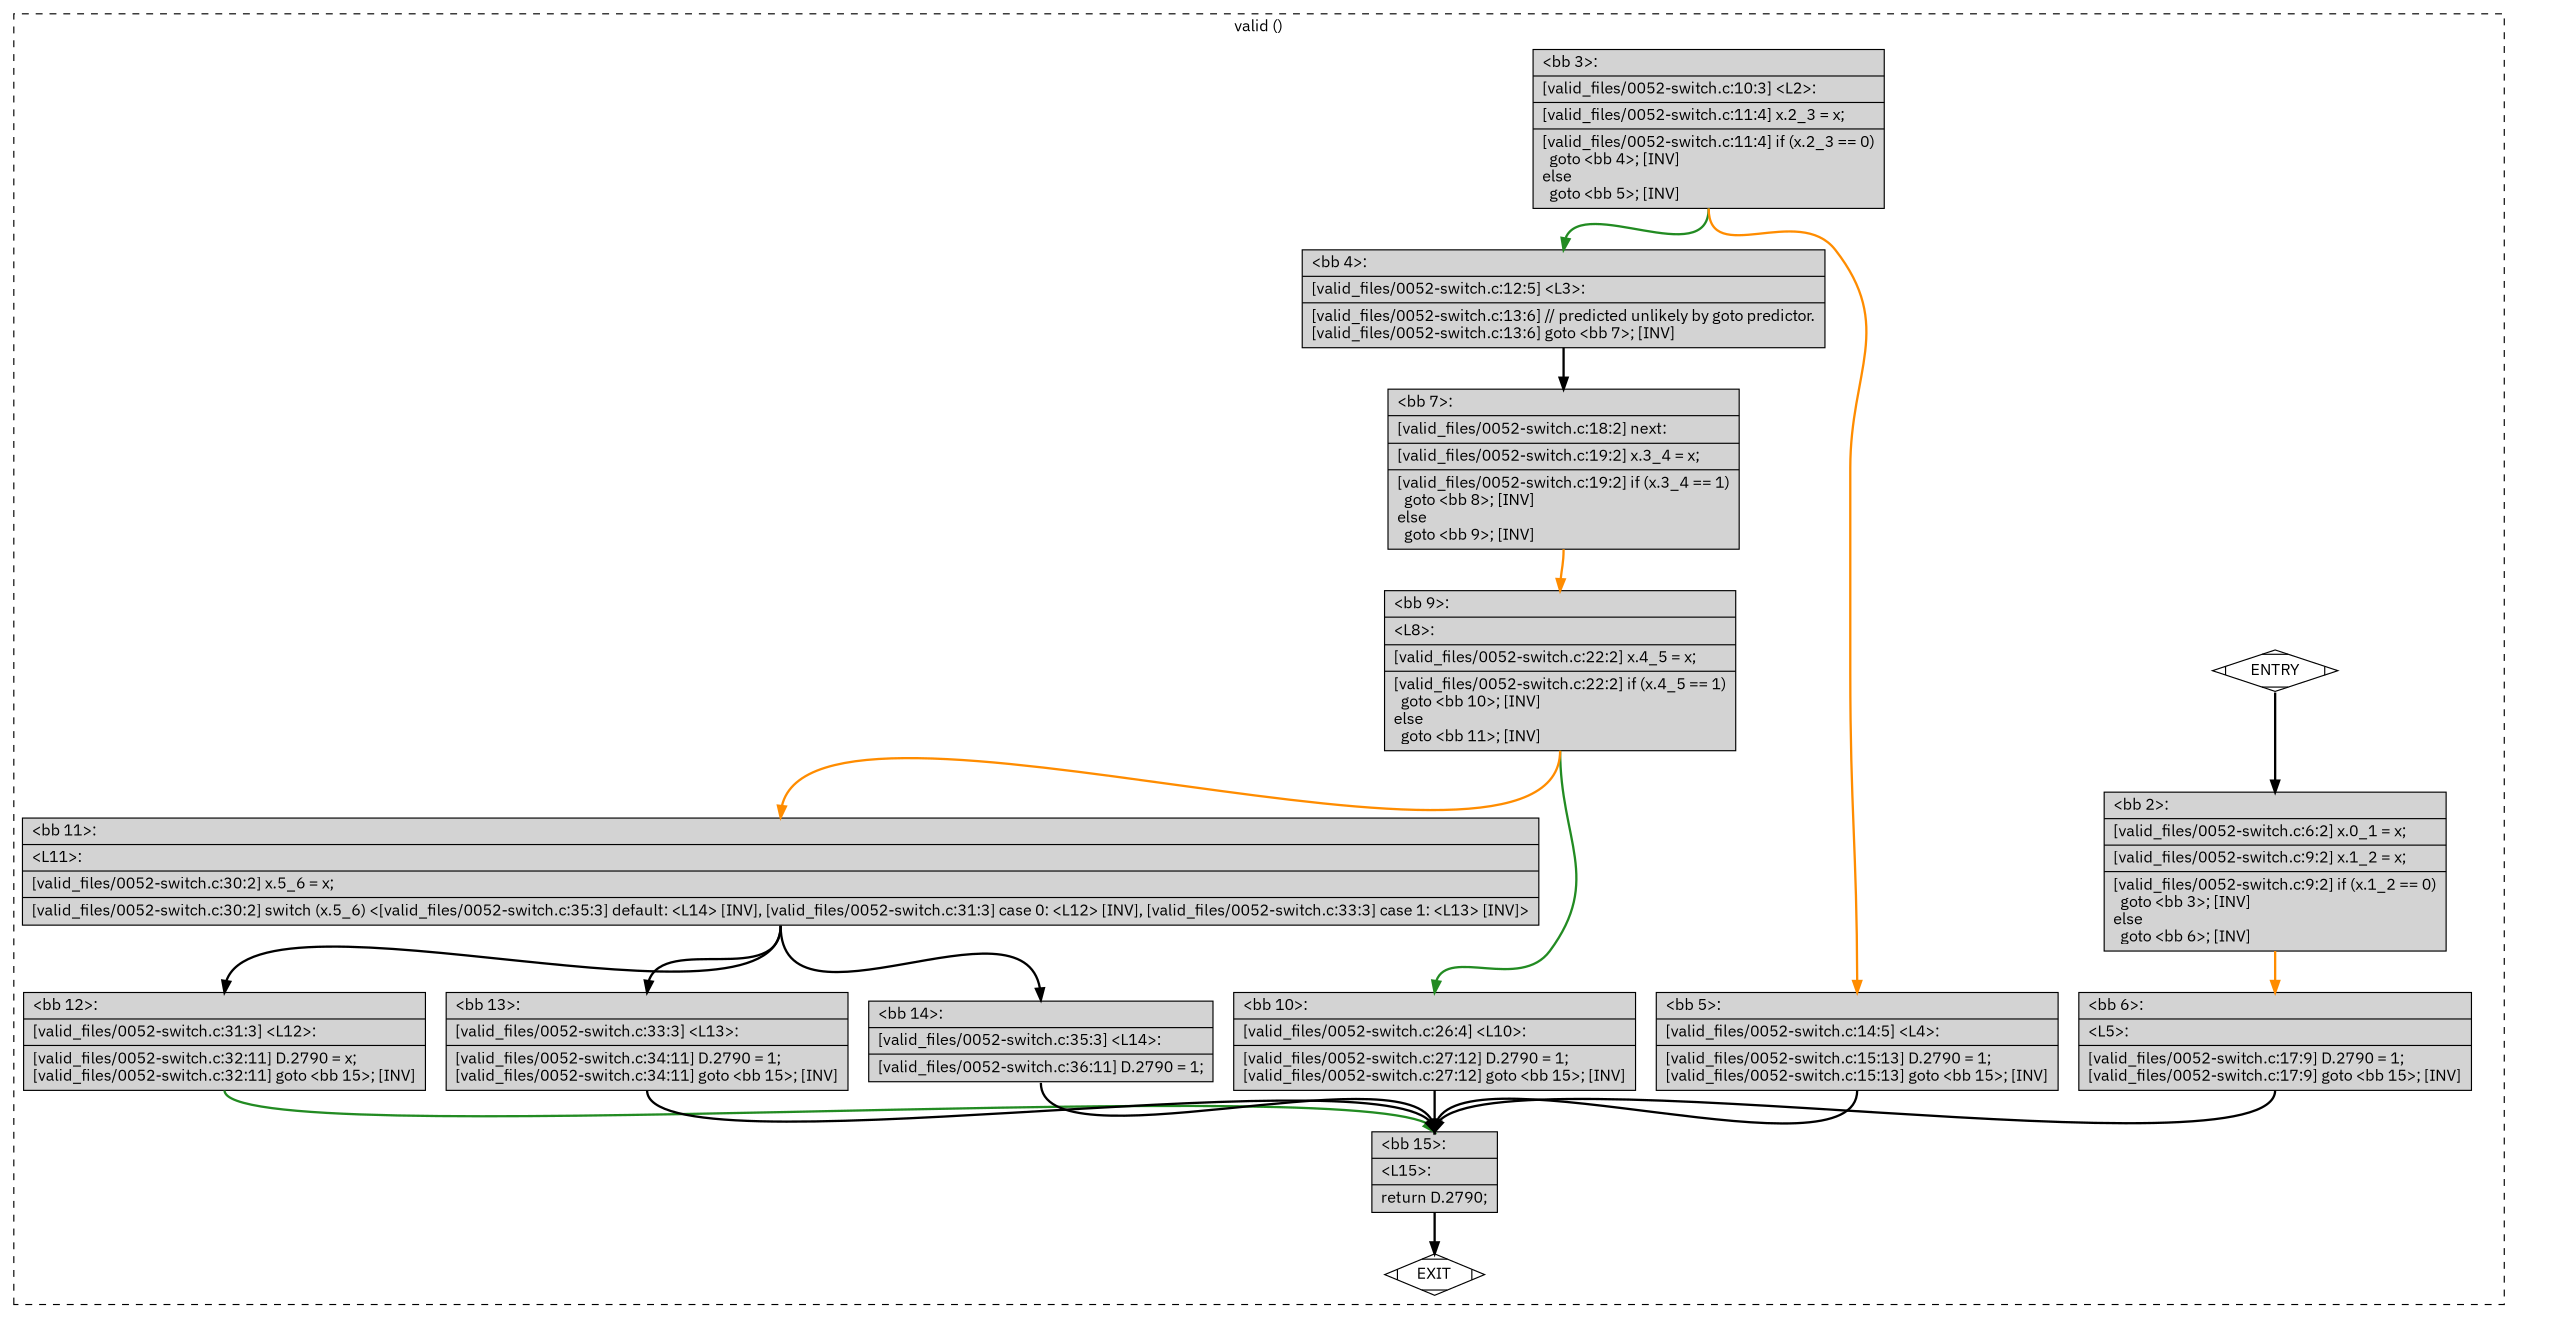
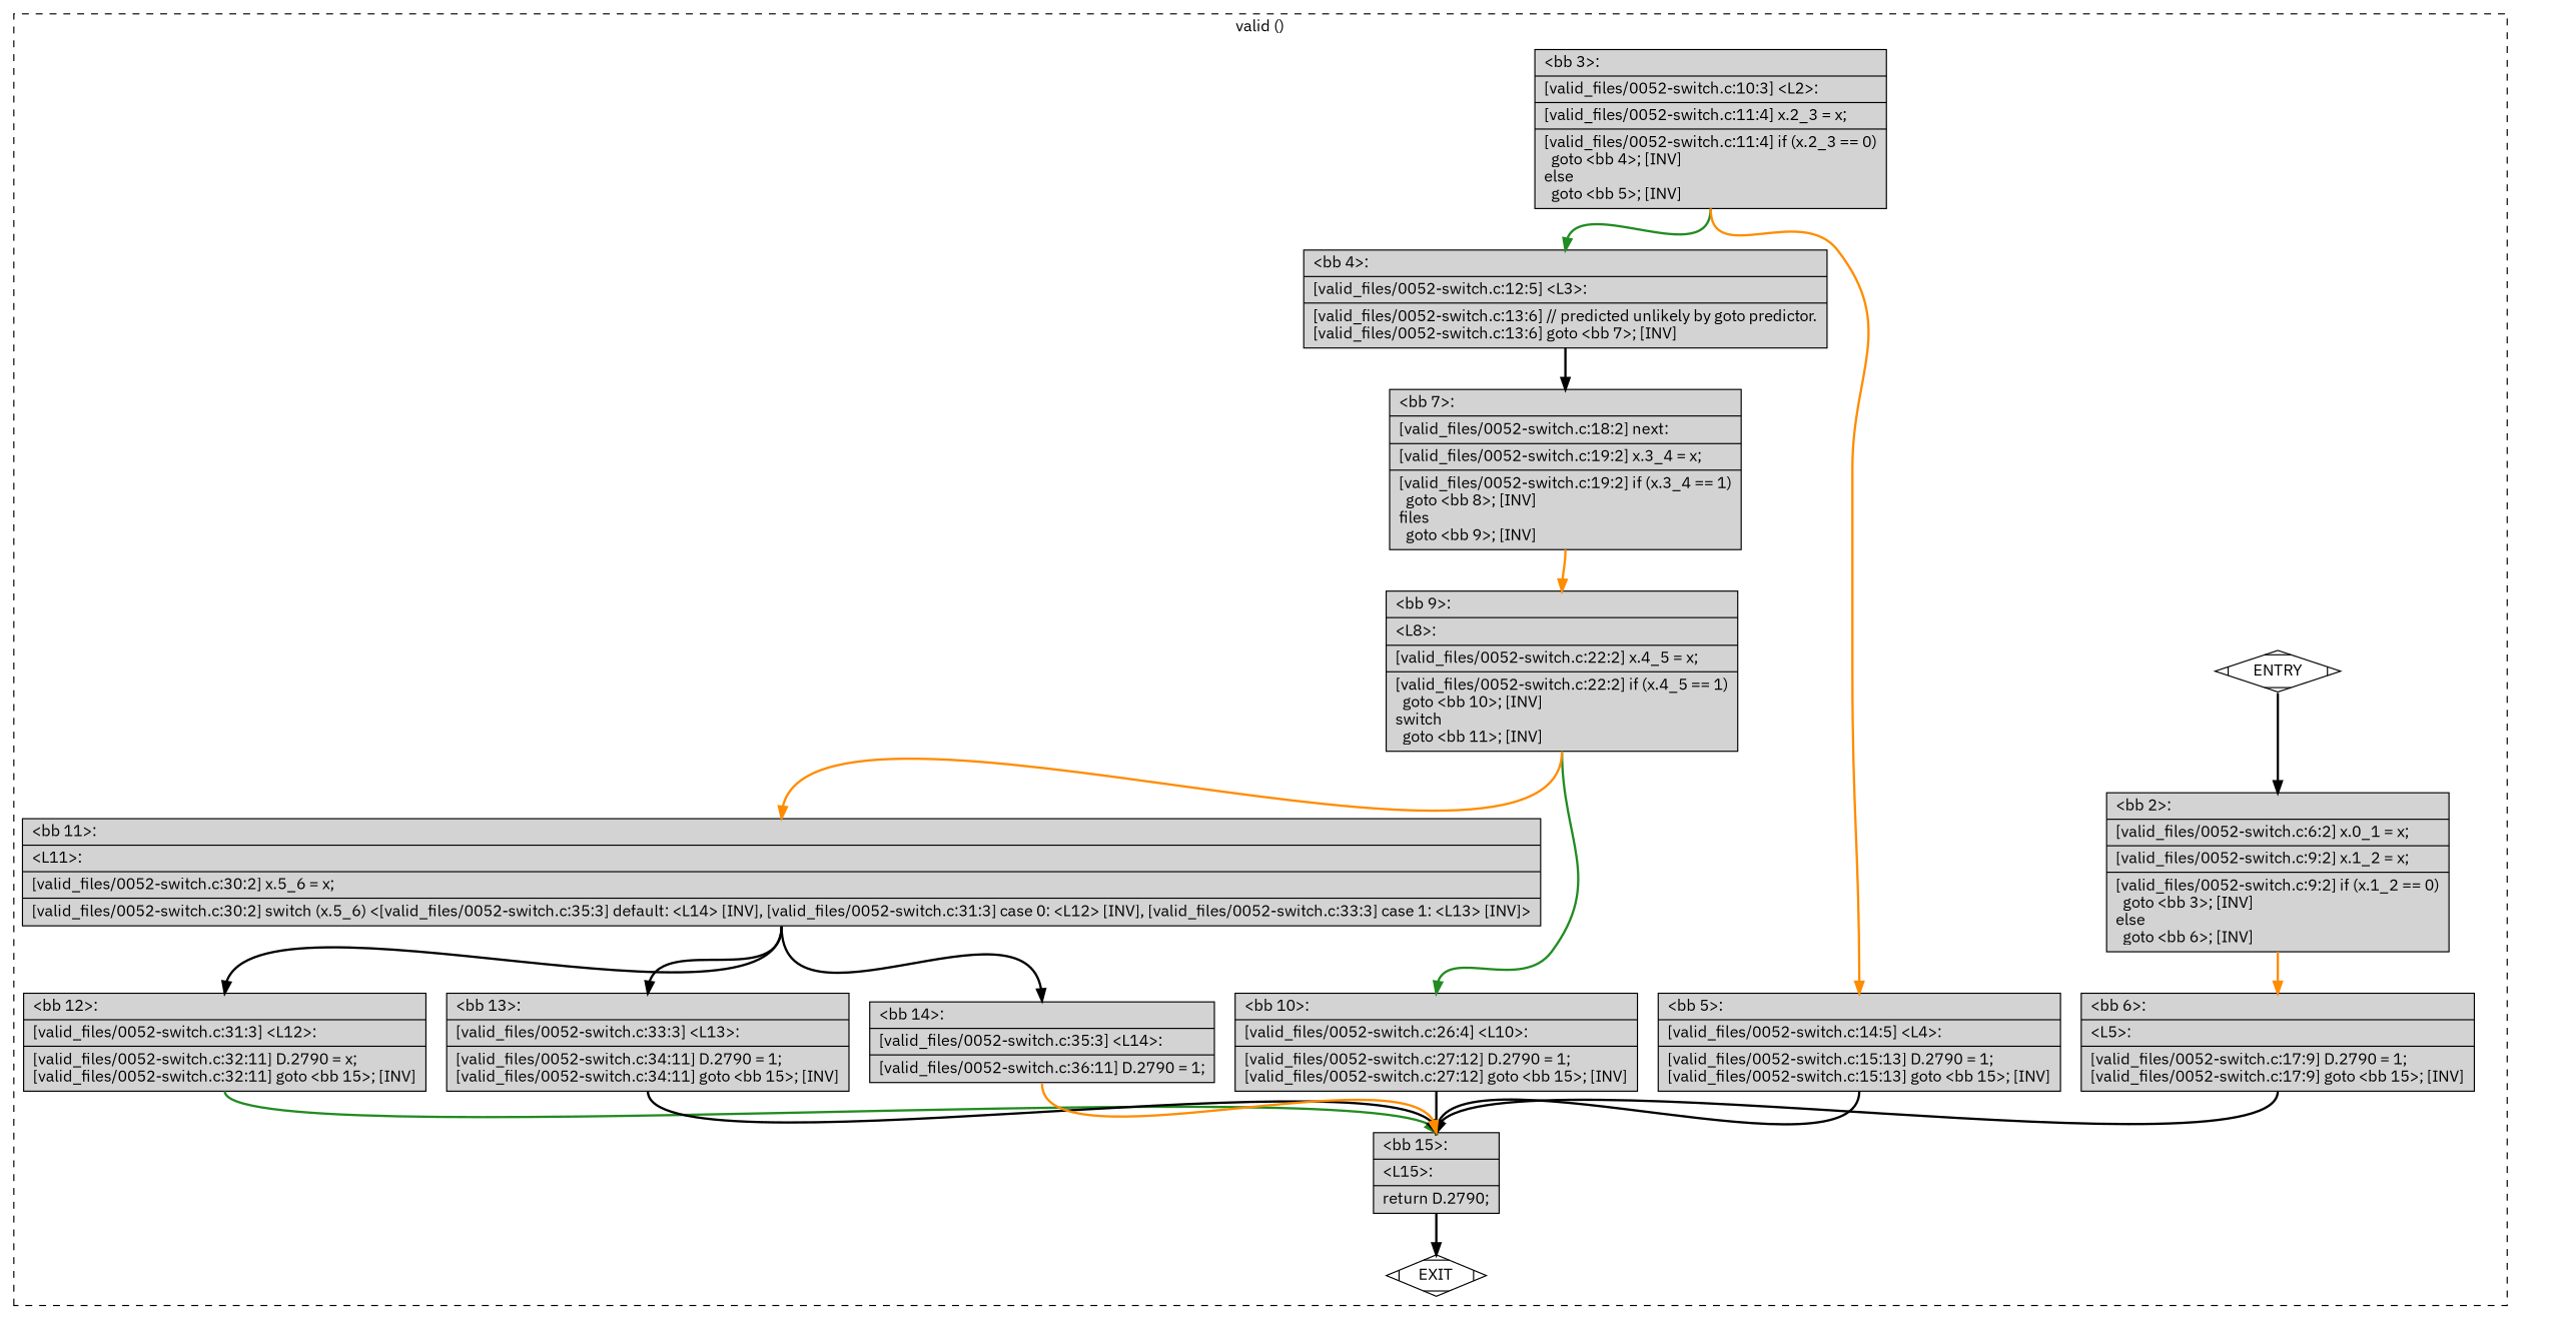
  digraph {
    fontname="IBM Plex Sans"
    node [fillcolor=lightgrey fontname="IBM Plex Sans" shape=record style=filled]
    edge [constraint=true fontname="IBM Plex Sans" headport=n style="solid,bold" tailport=s color=black weight=10]
    n1 [fillcolor=white label=ENTRY shape=Mdiamond]
    n2 [fillcolor=white label=EXIT shape=Mdiamond]
    n3 [label="{\<bb\ 2\>:\l|[valid_files/0052-switch.c:6:2]\ x.0_1\ =\ x;\l|[valid_files/0052-switch.c:9:2]\ x.1_2\ =\ x;\l|[valid_files/0052-switch.c:9:2]\ if\ (x.1_2\ ==\ 0)\l\ \ goto\ \<bb\ 3\>;\ [INV]\lelse\l\ \ goto\ \<bb\ 6\>;\ [INV]\l}"]
    n4 [label="{\<bb\ 3\>:\l|[valid_files/0052-switch.c:10:3]\ \<L2\>:\l|[valid_files/0052-switch.c:11:4]\ x.2_3\ =\ x;\l|[valid_files/0052-switch.c:11:4]\ if\ (x.2_3\ ==\ 0)\l\ \ goto\ \<bb\ 4\>;\ [INV]\lelse\l\ \ goto\ \<bb\ 5\>;\ [INV]\l}"]
    n5 [label="{\<bb\ 6\>:\l|\<L5\>:\l|[valid_files/0052-switch.c:17:9]\ D.2790\ =\ 1;\l[valid_files/0052-switch.c:17:9]\ goto\ \<bb\ 15\>;\ [INV]\l}"]
    n6 [label="{\<bb\ 4\>:\l|[valid_files/0052-switch.c:12:5]\ \<L3\>:\l|[valid_files/0052-switch.c:13:6]\ //\ predicted\ unlikely\ by\ goto\ predictor.\l[valid_files/0052-switch.c:13:6]\ goto\ \<bb\ 7\>;\ [INV]\l}"]
    n7 [label="{\<bb\ 5\>:\l|[valid_files/0052-switch.c:14:5]\ \<L4\>:\l|[valid_files/0052-switch.c:15:13]\ D.2790\ =\ 1;\l[valid_files/0052-switch.c:15:13]\ goto\ \<bb\ 15\>;\ [INV]\l}"]
-   n8 [label="{\<bb\ 7\>:\l|[valid_files/0052-switch.c:18:2]\ next:\l|[valid_files/0052-switch.c:19:2]\ x.3_4\ =\ x;\l|[valid_files/0052-switch.c:19:2]\ if\ (x.3_4\ ==\ 1)\l\ \ goto\ \<bb\ 8\>;\ [INV]\lelse\l\ \ goto\ \<bb\ 9\>;\ [INV]\l}"]
+   n8 [label="{\<bb\ 7\>:\l|[valid_files/0052-switch.c:18:2]\ next:\l|[valid_files/0052-switch.c:19:2]\ x.3_4\ =\ x;\l|[valid_files/0052-switch.c:19:2]\ if\ (x.3_4\ ==\ 1)\l\ \ goto\ \<bb\ 8\>;\ [INV]\lfiles\l\ \ goto\ \<bb\ 9\>;\ [INV]\l}"]
    n9 [label="{\<bb\ 15\>:\l|\<L15\>:\l|return\ D.2790;\l}"]
-   n10 [label="{\<bb\ 9\>:\l|\<L8\>:\l|[valid_files/0052-switch.c:22:2]\ x.4_5\ =\ x;\l|[valid_files/0052-switch.c:22:2]\ if\ (x.4_5\ ==\ 1)\l\ \ goto\ \<bb\ 10\>;\ [INV]\lelse\l\ \ goto\ \<bb\ 11\>;\ [INV]\l}"]
+   n10 [label="{\<bb\ 9\>:\l|\<L8\>:\l|[valid_files/0052-switch.c:22:2]\ x.4_5\ =\ x;\l|[valid_files/0052-switch.c:22:2]\ if\ (x.4_5\ ==\ 1)\l\ \ goto\ \<bb\ 10\>;\ [INV]\lswitch\l\ \ goto\ \<bb\ 11\>;\ [INV]\l}"]
    n11 [label="{\<bb\ 10\>:\l|[valid_files/0052-switch.c:26:4]\ \<L10\>:\l|[valid_files/0052-switch.c:27:12]\ D.2790\ =\ 1;\l[valid_files/0052-switch.c:27:12]\ goto\ \<bb\ 15\>;\ [INV]\l}"]
    n12 [label="{\<bb\ 11\>:\l|\<L11\>:\l|[valid_files/0052-switch.c:30:2]\ x.5_6\ =\ x;\l|[valid_files/0052-switch.c:30:2]\ switch\ (x.5_6)\ \<[valid_files/0052-switch.c:35:3]\ default:\ \<L14\>\ [INV],\ [valid_files/0052-switch.c:31:3]\ case\ 0:\ \<L12\>\ [INV],\ [valid_files/0052-switch.c:33:3]\ case\ 1:\ \<L13\>\ [INV]\>\l}"]
    n13 [label="{\<bb\ 12\>:\l|[valid_files/0052-switch.c:31:3]\ \<L12\>:\l|[valid_files/0052-switch.c:32:11]\ D.2790\ =\ x;\l[valid_files/0052-switch.c:32:11]\ goto\ \<bb\ 15\>;\ [INV]\l}"]
    n14 [label="{\<bb\ 13\>:\l|[valid_files/0052-switch.c:33:3]\ \<L13\>:\l|[valid_files/0052-switch.c:34:11]\ D.2790\ =\ 1;\l[valid_files/0052-switch.c:34:11]\ goto\ \<bb\ 15\>;\ [INV]\l}"]
    n15 [label="{\<bb\ 14\>:\l|[valid_files/0052-switch.c:35:3]\ \<L14\>:\l|[valid_files/0052-switch.c:36:11]\ D.2790\ =\ 1;\l}"]
    subgraph cluster_1 {
      color=black
      label="valid ()"
      style=dashed
      n1
      n2
      n3
      n4
      n5
      n6
      n7
      n8
      n9
      n10
      n11
      n12
      n13
      n14
      n15
    }
    n1 -> n2 [style=invis color="" weight=""]
    n1 -> n3 [weight=100]
    n3 -> n5 [color=darkorange]
    n4 -> n6 [color=forestgreen]
    n4 -> n7 [color=darkorange]
    n5 -> n9 [weight=100]
    n6 -> n8 [weight=100]
    n7 -> n9 [weight=100]
    n8 -> n10 [color=darkorange]
    n9 -> n2
    n10 -> n11 [color=forestgreen]
    n10 -> n12 [color=darkorange]
    n11 -> n9 [weight=100]
    n12 -> n13
    n12 -> n14
    n12 -> n15
    n13 -> n9 [color=forestgreen weight=100]
    n14 -> n9 [weight=100]
-   n15 -> n9 [weight=100]
+   n15 -> n9 [color=darkorange weight=100]
  }
